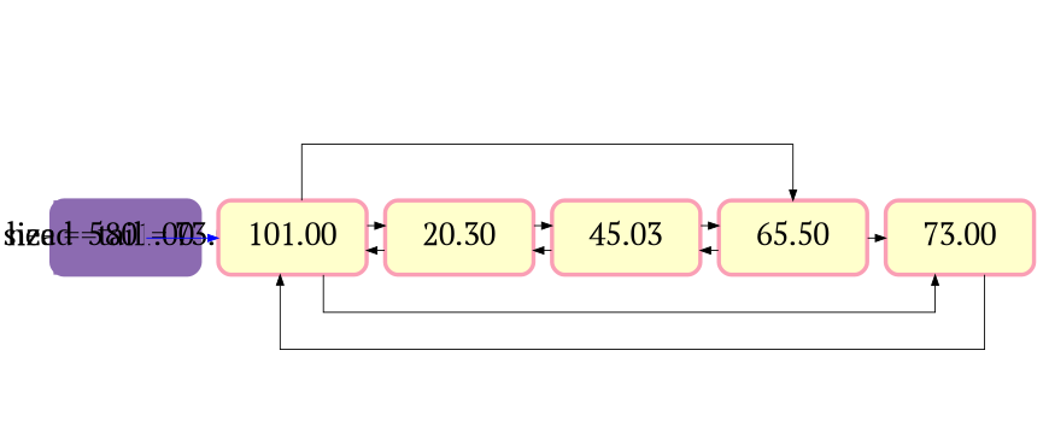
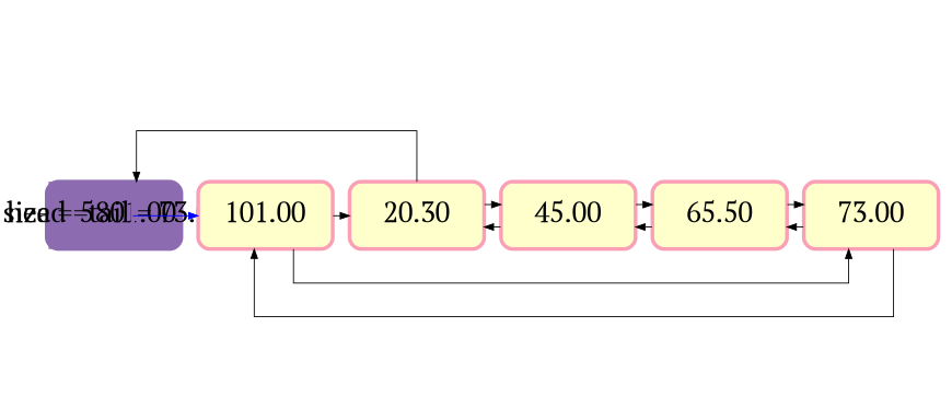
  digraph {
    fontname="PT Serif"
    ranksep=1.5
    splines=ortho
    node [fixedsize=true fontname="PT Serif" fontsize=30 shape=rectangle style="rounded, filled" color="#fa9fb5" penwidth=4 fillcolor="#ffffcc"]
    edge [fontname="PT Serif" color=black]
    n1 [height=1 label="Hi!" style="rounded, invis" width=3 color="" penwidth="" fillcolor=""]
    n2 [color="#8c6bb1" height=1 label="size = 5|<h0>head = 801.00|<t0>tail = 73.00" shape=record width=2 fillcolor=""]
    n3 [height=1 label=101.00 width=2]
    n4 [height=1 label=20.30 width=2]
-   n5 [height=1 label=45.03 width=2]
+   n5 [height=1 label=45.00 width=2]
    n6 [height=1 label=65.50 width=2]
    n7 [height=1 label=73.00 width=2]
    n8 [label="Bye!" style=invis width=3 fixedsize="" fontsize="" shape="" color="" penwidth="" fillcolor=""]
    subgraph sub_1 {
      rank=min
      n1
    }
    subgraph sub_2 {
      rank=same
      n2
      n3
      n4
      n5
      n6
      n7
    }
    subgraph sub_3 {
      rank=max
      n8
    }
    n1 -> n2 [style=invis color=""]
    n2 -> n3 [color=blue tailport=h0]
    n3 -> n4
    n3 -> n7
-   n4 -> n3
+   n4 -> n2
    n4 -> n5
    n5 -> n4
    n5 -> n6
    n6 -> n5
    n6 -> n7
    n7 -> n3
-   n3 -> n6
+   n7 -> n6
    n8 -> n2 [style=invis color=""]
  }
